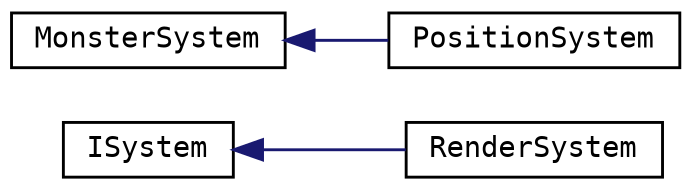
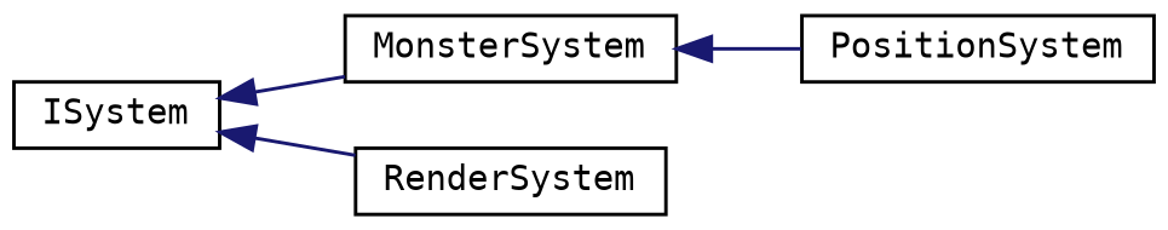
  digraph {
    fontname="DejaVu Sans Mono"
    rankdir=LR
    node [color=black fillcolor=white fontname="DejaVu Sans Mono" fontsize=10 shape=record style=filled]
    edge [color=midnightblue dir=back fontname="DejaVu Sans Mono" fontsize=10 labelfontname=Helvetica labelfontsize=10 style=solid]
    n1 [height=0.2 label=ISystem width=0.4]
    n2 [height=0.2 label=MonsterSystem width=0.4]
    n3 [height=0.2 label=RenderSystem width=0.4]
    n4 [height=0.2 label=PositionSystem width=0.4]
+   n1 -> n2
    n1 -> n3
    n2 -> n4
  }
